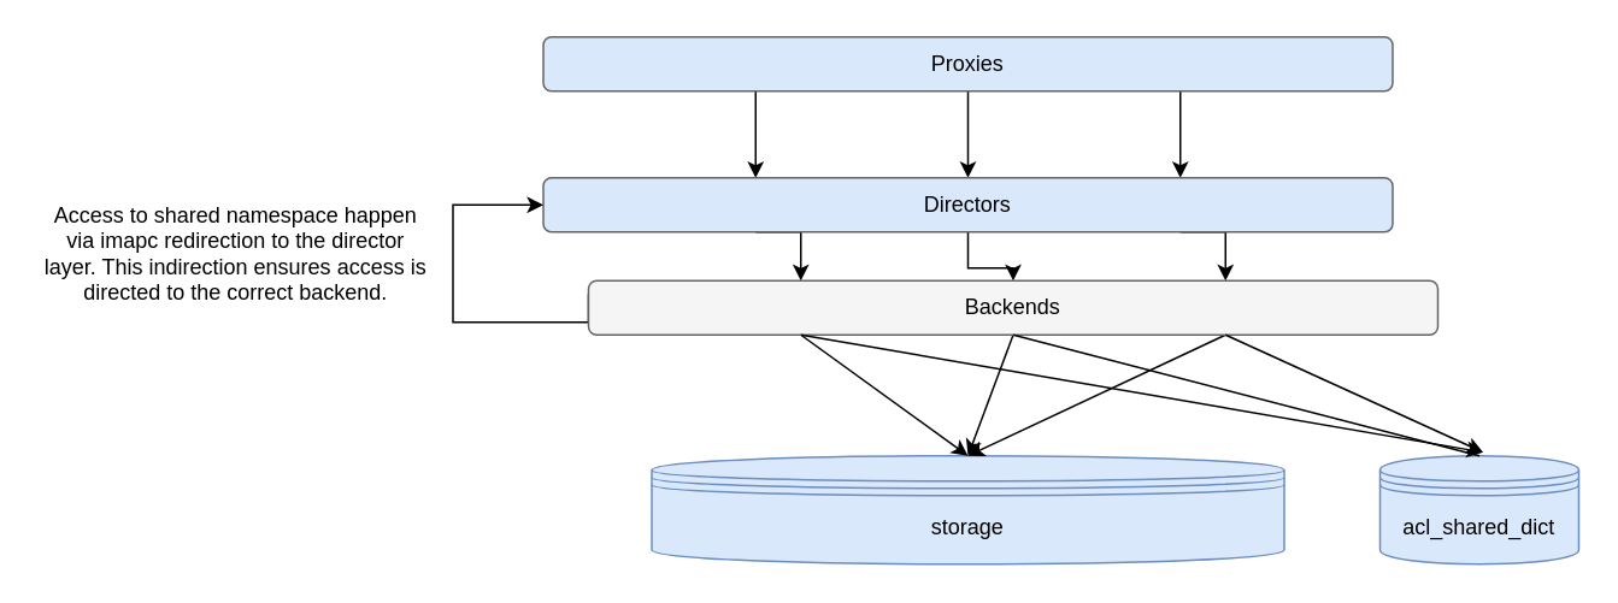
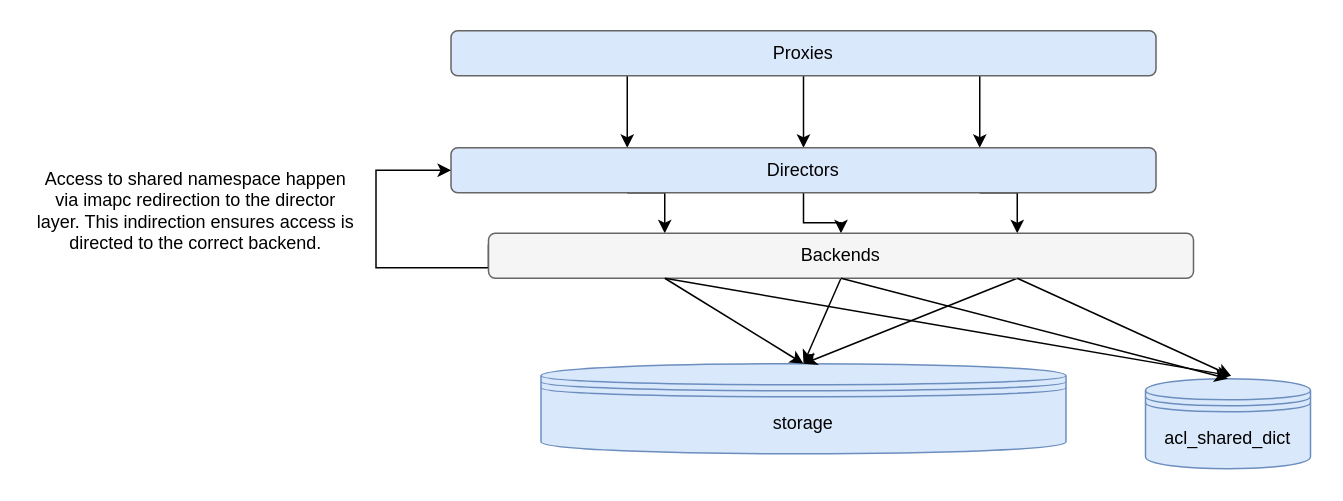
  <mxCell id="0" />
  <mxCell id="1" parent="0" />
- <mxCell id="2" value="storage" style="shape=datastore;whiteSpace=wrap;html=1;fillColor=#dae8fc;strokeColor=#6c8ebf;" parent="1" vertex="1"><mxGeometry x="360" y="252" width="350" height="60" as="geometry" /></mxCell>
+ <mxCell id="2" value="storage" style="shape=datastore;whiteSpace=wrap;html=1;fillColor=#dae8fc;strokeColor=#6c8ebf;" parent="1" vertex="1"><mxGeometry x="360" y="242" width="350" height="60" as="geometry" /></mxCell>
  <mxCell id="3" value="" style="endArrow=classic;html=1;entryX=0.5;entryY=0;exitX=0.25;exitY=1;exitDx=0;exitDy=0;" parent="1" source="15" target="2" edge="1"><mxGeometry width="50" height="50" relative="1" as="geometry"><mxPoint x="190" y="259" as="sourcePoint" /><mxPoint x="120" y="369" as="targetPoint" /></mxGeometry></mxCell>
  <mxCell id="4" value="" style="endArrow=classic;html=1;entryX=0.5;entryY=0;exitX=0.5;exitY=1;exitDx=0;exitDy=0;" parent="1" source="15" target="2" edge="1"><mxGeometry x="190" y="319" width="50" height="50" as="geometry"><mxPoint x="270" y="259" as="sourcePoint" /><mxPoint x="218" y="305" as="targetPoint" /></mxGeometry></mxCell>
  <mxCell id="5" value="" style="endArrow=classic;html=1;entryX=0.5;entryY=0;exitX=0.75;exitY=1;exitDx=0;exitDy=0;" parent="1" source="15" target="2" edge="1"><mxGeometry x="200" y="329" width="50" height="50" as="geometry"><mxPoint x="700" y="199" as="sourcePoint" /><mxPoint x="330" y="289" as="targetPoint" /></mxGeometry></mxCell>
  <mxCell id="6" style="edgeStyle=orthogonalEdgeStyle;rounded=0;orthogonalLoop=1;jettySize=auto;html=1;exitX=0.5;exitY=1;exitDx=0;exitDy=0;" edge="1" parent="1" source="9" target="13"><mxGeometry relative="1" as="geometry" /></mxCell>
  <mxCell id="7" style="edgeStyle=orthogonalEdgeStyle;rounded=0;orthogonalLoop=1;jettySize=auto;html=1;exitX=0.75;exitY=1;exitDx=0;exitDy=0;entryX=0.75;entryY=0;entryDx=0;entryDy=0;" edge="1" parent="1" source="9" target="13"><mxGeometry relative="1" as="geometry" /></mxCell>
  <mxCell id="8" style="edgeStyle=orthogonalEdgeStyle;rounded=0;orthogonalLoop=1;jettySize=auto;html=1;exitX=0.25;exitY=1;exitDx=0;exitDy=0;entryX=0.25;entryY=0;entryDx=0;entryDy=0;" edge="1" parent="1" source="9" target="13"><mxGeometry relative="1" as="geometry" /></mxCell>
  <mxCell id="9" value="Proxies" style="rounded=1;whiteSpace=wrap;html=1;fillColor=#dae8fc;strokeColor=#666666;" parent="1" vertex="1"><mxGeometry x="300" y="20" width="470" height="30" as="geometry" /></mxCell>
  <mxCell id="10" style="edgeStyle=orthogonalEdgeStyle;rounded=0;orthogonalLoop=1;jettySize=auto;html=1;exitX=0.25;exitY=1;exitDx=0;exitDy=0;entryX=0.25;entryY=0;entryDx=0;entryDy=0;" edge="1" parent="1" source="13" target="15"><mxGeometry relative="1" as="geometry" /></mxCell>
  <mxCell id="11" style="edgeStyle=orthogonalEdgeStyle;rounded=0;orthogonalLoop=1;jettySize=auto;html=1;exitX=0.5;exitY=1;exitDx=0;exitDy=0;" edge="1" parent="1" source="13" target="15"><mxGeometry relative="1" as="geometry" /></mxCell>
  <mxCell id="12" style="edgeStyle=orthogonalEdgeStyle;rounded=0;orthogonalLoop=1;jettySize=auto;html=1;exitX=0.75;exitY=1;exitDx=0;exitDy=0;entryX=0.75;entryY=0;entryDx=0;entryDy=0;" edge="1" parent="1" source="13" target="15"><mxGeometry relative="1" as="geometry" /></mxCell>
  <mxCell id="13" value="Directors" style="rounded=1;whiteSpace=wrap;html=1;fillColor=#dae8fc;strokeColor=#666666;" parent="1" vertex="1"><mxGeometry x="300" y="98" width="470" height="30" as="geometry" /></mxCell>
  <mxCell id="14" style="edgeStyle=orthogonalEdgeStyle;rounded=0;orthogonalLoop=1;jettySize=auto;html=1;exitX=0;exitY=0.25;exitDx=0;exitDy=0;entryX=0;entryY=0.5;entryDx=0;entryDy=0;" edge="1" parent="1" source="15" target="13"><mxGeometry relative="1" as="geometry"><Array as="points"><mxPoint x="250" y="178" /><mxPoint x="250" y="113" /></Array></mxGeometry></mxCell>
  <mxCell id="15" value="Backends" style="rounded=1;whiteSpace=wrap;html=1;fillColor=#f5f5f5;strokeColor=#666666;" parent="1" vertex="1"><mxGeometry x="325" y="155" width="470" height="30" as="geometry" /></mxCell>
  <mxCell id="16" value="acl_shared_dict" style="shape=datastore;whiteSpace=wrap;html=1;fillColor=#dae8fc;strokeColor=#6c8ebf;" vertex="1" parent="1"><mxGeometry x="763" y="252" width="110" height="60" as="geometry" /></mxCell>
- <mxCell id="17" value="" style="endArrow=none;html=1;exitX=0.5;exitY=1;exitDx=0;exitDy=0;entryX=0.5;entryY=0;entryDx=0;entryDy=0;" edge="1" parent="1" source="15" target="16"><mxGeometry x="495" y="329.99" width="50" height="50" as="geometry"><mxPoint x="994.97" y="200" as="sourcePoint" /><mxPoint x="820" y="250" as="targetPoint" /></mxGeometry></mxCell>
+ <mxCell id="17" value="" style="endArrow=classic;html=1;exitX=0.5;exitY=1;exitDx=0;exitDy=0;entryX=0.5;entryY=0;entryDx=0;entryDy=0;" edge="1" parent="1" source="15" target="16"><mxGeometry x="495" y="329.99" width="50" height="50" as="geometry"><mxPoint x="994.97" y="200" as="sourcePoint" /><mxPoint x="820" y="250" as="targetPoint" /></mxGeometry></mxCell>
  <mxCell id="18" value="Access to shared namespace happen via imapc redirection to the director layer. This indirection ensures access is directed to the correct backend." style="text;html=1;strokeColor=none;fillColor=none;align=center;verticalAlign=middle;whiteSpace=wrap;rounded=0;" vertex="1" parent="1"><mxGeometry x="20" y="110" width="220" height="60" as="geometry" /></mxCell>
  <mxCell id="19" value="" style="endArrow=classic;html=1;exitX=0.25;exitY=1;exitDx=0;exitDy=0;" edge="1" parent="1" source="15"><mxGeometry x="505" y="339.99" width="50" height="50" as="geometry"><mxPoint x="545" y="210" as="sourcePoint" /><mxPoint x="820" y="250" as="targetPoint" /></mxGeometry></mxCell>
  <mxCell id="20" value="" style="endArrow=classic;html=1;exitX=0.75;exitY=1;exitDx=0;exitDy=0;" edge="1" parent="1" source="15"><mxGeometry x="505" y="339.99" width="50" height="50" as="geometry"><mxPoint x="545" y="210" as="sourcePoint" /><mxPoint x="820" y="250" as="targetPoint" /></mxGeometry></mxCell>
